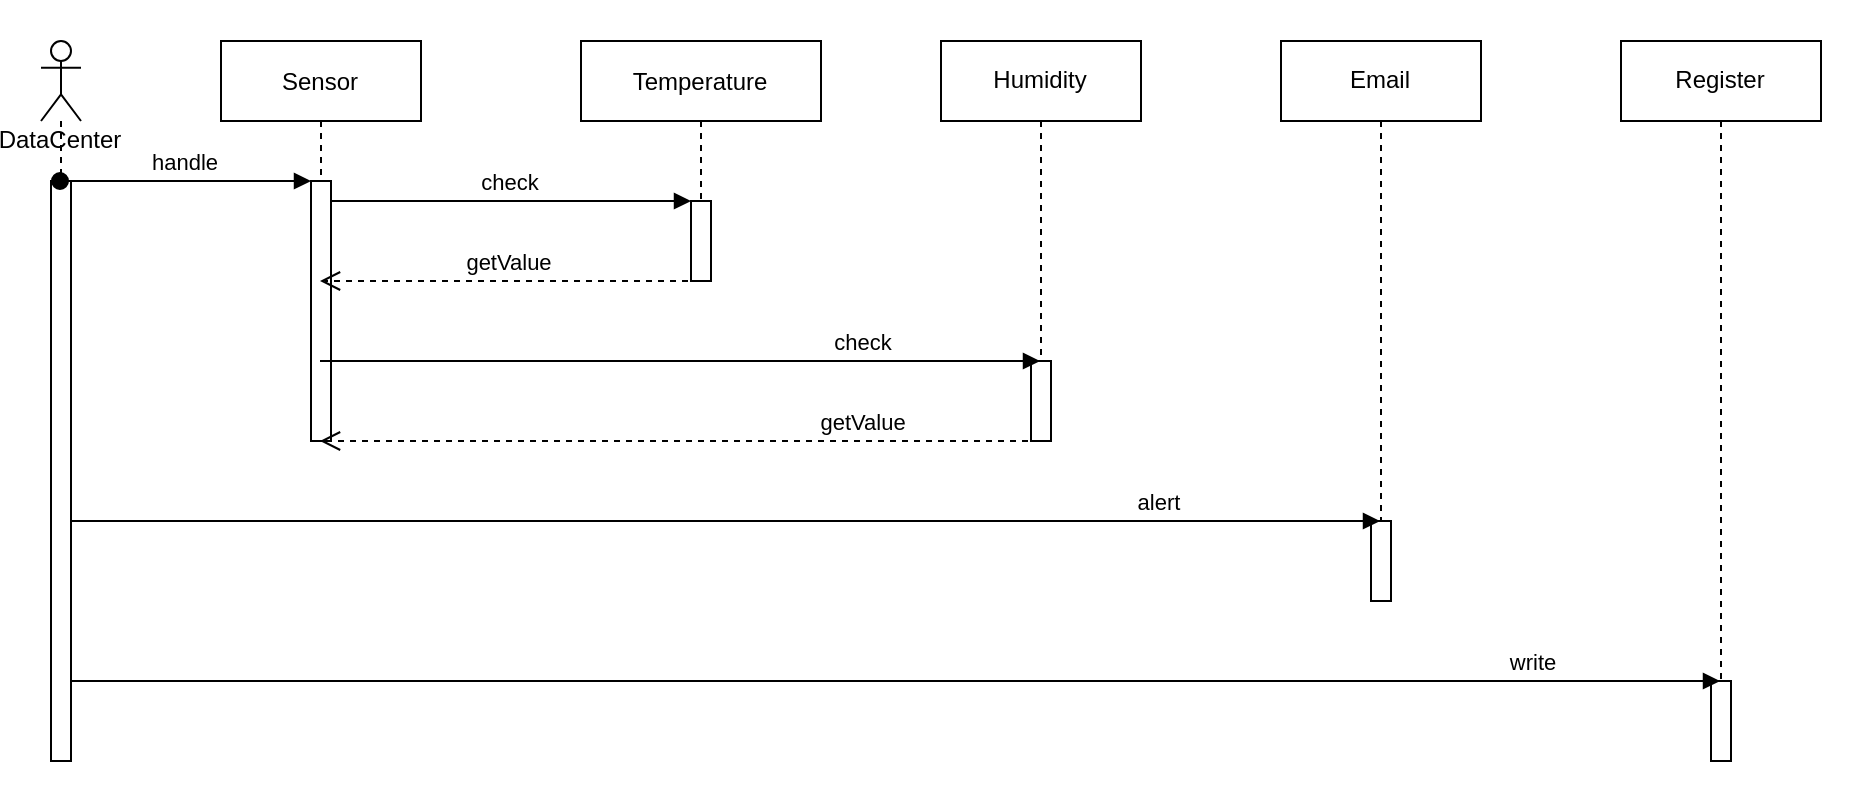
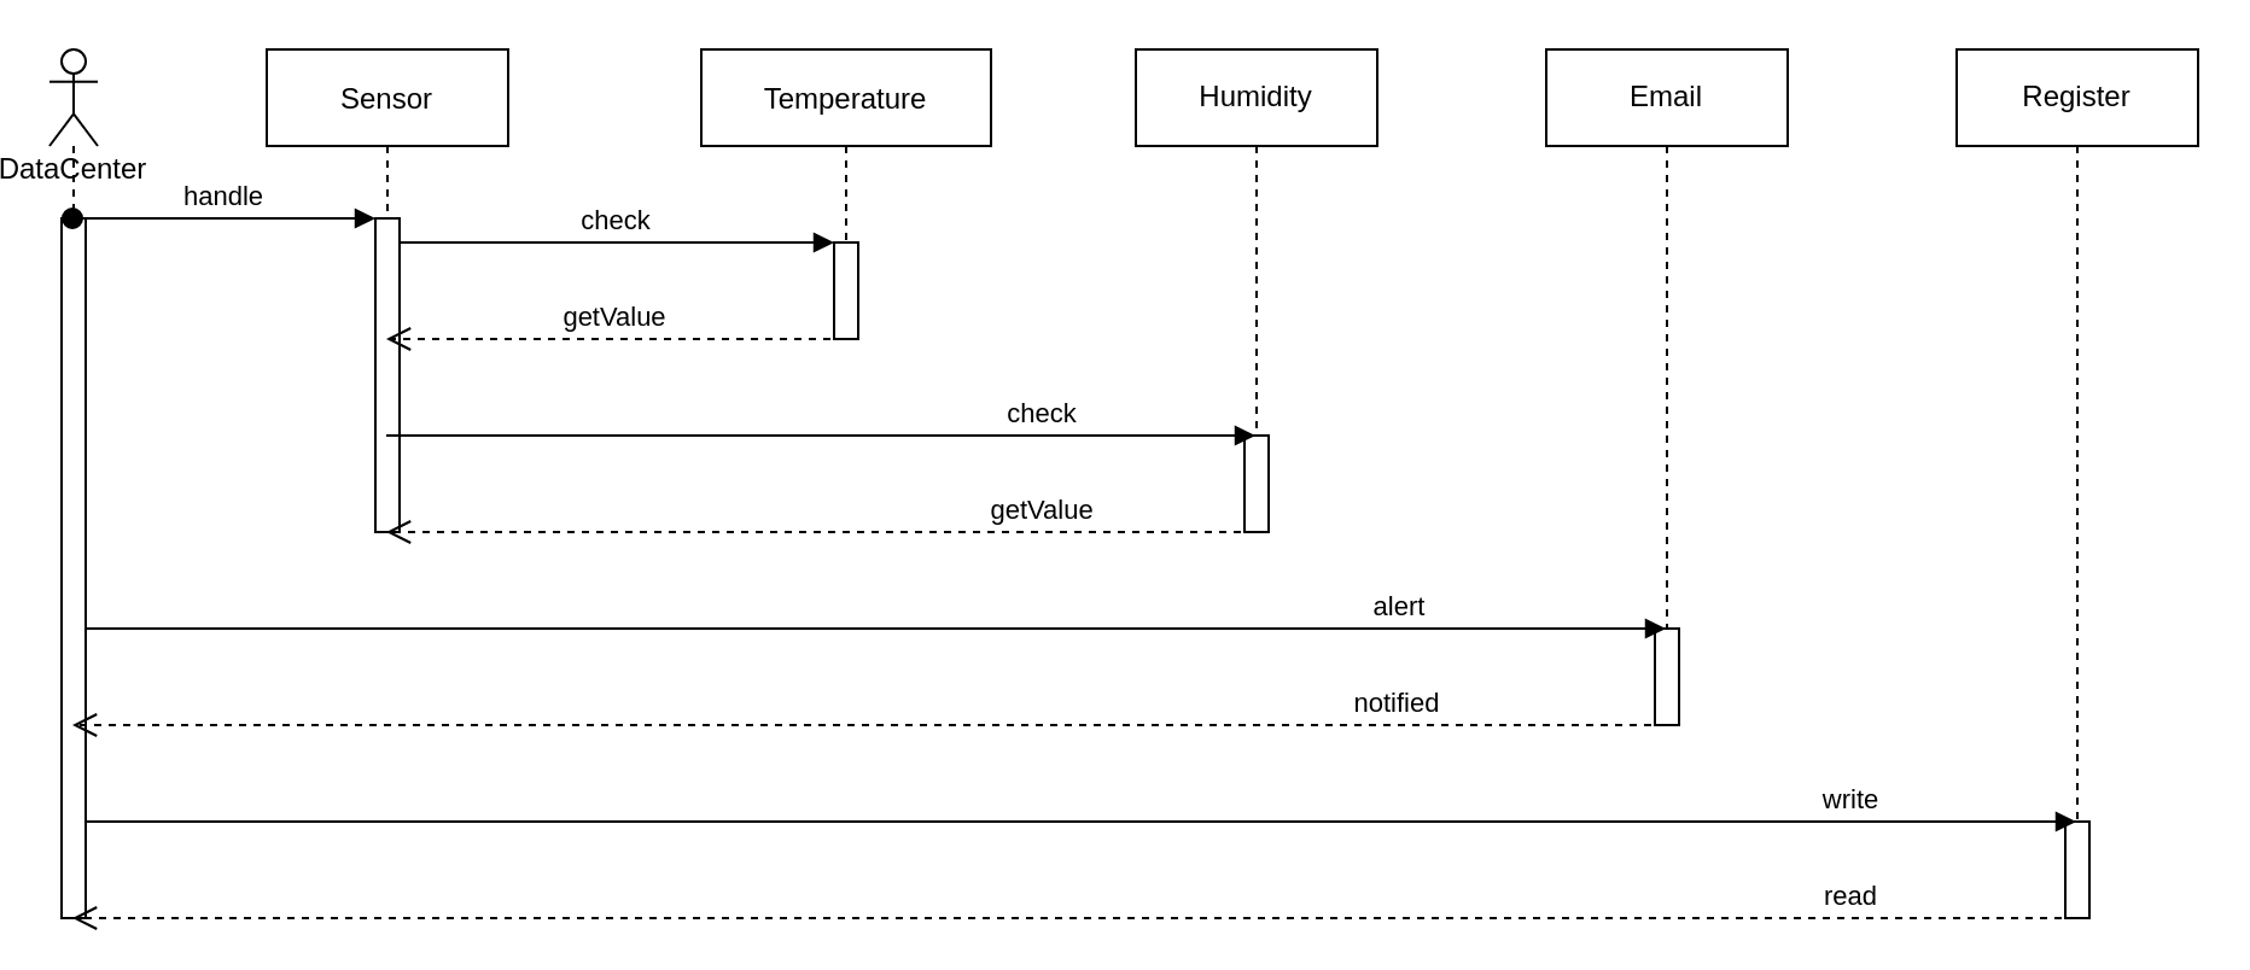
  <mxCell id="0" />
  <mxCell id="1" parent="0" />
  <mxCell id="2" value="Sensor" style="shape=umlLifeline;perimeter=lifelinePerimeter;container=1;collapsible=0;recursiveResize=0;rounded=0;shadow=0;strokeWidth=1;" parent="1" vertex="1"><mxGeometry x="110" y="20" width="100" height="200" as="geometry" /></mxCell>
  <mxCell id="3" value="" style="points=[];perimeter=orthogonalPerimeter;rounded=0;shadow=0;strokeWidth=1;" parent="2" vertex="1"><mxGeometry x="45" y="70" width="10" height="130" as="geometry" /></mxCell>
  <mxCell id="4" value="Temperature" style="shape=umlLifeline;perimeter=lifelinePerimeter;container=1;collapsible=0;recursiveResize=0;rounded=0;shadow=0;strokeWidth=1;" parent="1" vertex="1"><mxGeometry x="290" y="20" width="120" height="120" as="geometry" /></mxCell>
  <mxCell id="5" value="" style="points=[];perimeter=orthogonalPerimeter;rounded=0;shadow=0;strokeWidth=1;" parent="4" vertex="1"><mxGeometry x="55" y="80" width="10" height="40" as="geometry" /></mxCell>
  <mxCell id="6" value="getValue" style="verticalAlign=bottom;endArrow=open;dashed=1;endSize=8;shadow=0;strokeWidth=1;" parent="1" source="4" target="2" edge="1"><mxGeometry relative="1" as="geometry"><mxPoint x="265" y="176" as="targetPoint" /><Array as="points"><mxPoint x="310" y="140" /><mxPoint x="230" y="140" /></Array></mxGeometry></mxCell>
  <mxCell id="7" value="check" style="verticalAlign=bottom;endArrow=block;entryX=0;entryY=0;shadow=0;strokeWidth=1;" parent="1" source="3" target="5" edge="1"><mxGeometry relative="1" as="geometry"><mxPoint x="265" y="100" as="sourcePoint" /></mxGeometry></mxCell>
  <mxCell id="8" value="DataCenter" style="shape=umlLifeline;participant=umlActor;perimeter=lifelinePerimeter;whiteSpace=wrap;html=1;container=1;collapsible=0;recursiveResize=0;verticalAlign=top;spacingTop=36;outlineConnect=0;" parent="1" vertex="1"><mxGeometry x="20" y="20" width="20" height="360" as="geometry" /></mxCell>
  <mxCell id="9" value="" style="html=1;points=[];perimeter=orthogonalPerimeter;" parent="8" vertex="1"><mxGeometry x="5" y="70" width="10" height="290" as="geometry" /></mxCell>
  <mxCell id="10" value="handle" style="verticalAlign=bottom;startArrow=oval;endArrow=block;startSize=8;shadow=0;strokeWidth=1;" parent="1" source="8" target="3" edge="1"><mxGeometry relative="1" as="geometry"><mxPoint x="95" y="90" as="sourcePoint" /><Array as="points"><mxPoint x="80" y="90" /></Array></mxGeometry></mxCell>
  <mxCell id="11" value="Humidity" style="shape=umlLifeline;perimeter=lifelinePerimeter;whiteSpace=wrap;html=1;container=1;collapsible=0;recursiveResize=0;outlineConnect=0;" parent="1" vertex="1"><mxGeometry x="470" y="20" width="100" height="200" as="geometry" /></mxCell>
  <mxCell id="12" value="" style="html=1;points=[];perimeter=orthogonalPerimeter;" parent="11" vertex="1"><mxGeometry x="45" y="160" width="10" height="40" as="geometry" /></mxCell>
  <mxCell id="13" value="check" style="html=1;verticalAlign=bottom;endArrow=block;rounded=0;" parent="1" source="2" target="11" edge="1"><mxGeometry x="0.503" width="80" relative="1" as="geometry"><mxPoint x="180" y="190" as="sourcePoint" /><mxPoint x="470" y="240" as="targetPoint" /><Array as="points"><mxPoint x="340" y="180" /></Array><mxPoint as="offset" /></mxGeometry></mxCell>
  <mxCell id="14" value="getValue" style="html=1;verticalAlign=bottom;endArrow=open;dashed=1;endSize=8;rounded=0;" parent="1" source="11" target="2" edge="1"><mxGeometry x="-0.503" relative="1" as="geometry"><mxPoint x="470" y="240" as="sourcePoint" /><mxPoint x="390" y="240" as="targetPoint" /><Array as="points"><mxPoint x="440" y="220" /></Array><mxPoint as="offset" /></mxGeometry></mxCell>
  <mxCell id="15" value="Email" style="shape=umlLifeline;perimeter=lifelinePerimeter;whiteSpace=wrap;html=1;container=1;collapsible=0;recursiveResize=0;outlineConnect=0;" parent="1" vertex="1"><mxGeometry x="640" y="20" width="100" height="280" as="geometry" /></mxCell>
  <mxCell id="16" value="" style="html=1;points=[];perimeter=orthogonalPerimeter;" parent="15" vertex="1"><mxGeometry x="45" y="240" width="10" height="40" as="geometry" /></mxCell>
  <mxCell id="17" value="alert" style="html=1;verticalAlign=bottom;endArrow=block;rounded=0;" parent="1" source="9" target="15" edge="1"><mxGeometry x="0.662" width="80" relative="1" as="geometry"><mxPoint x="390" y="240" as="sourcePoint" /><mxPoint x="470" y="240" as="targetPoint" /><Array as="points"><mxPoint x="440" y="260" /></Array><mxPoint as="offset" /></mxGeometry></mxCell>
+ <mxCell id="18" value="notified" style="html=1;verticalAlign=bottom;endArrow=open;dashed=1;endSize=8;rounded=0;" parent="1" source="15" target="8" edge="1"><mxGeometry x="-0.662" relative="1" as="geometry"><mxPoint x="470" y="240" as="sourcePoint" /><mxPoint x="390" y="240" as="targetPoint" /><Array as="points"><mxPoint x="430" y="300" /></Array><mxPoint as="offset" /></mxGeometry></mxCell>
  <mxCell id="19" value="Register" style="shape=umlLifeline;perimeter=lifelinePerimeter;whiteSpace=wrap;html=1;container=1;collapsible=0;recursiveResize=0;outlineConnect=0;" parent="1" vertex="1"><mxGeometry x="810" y="20" width="100" height="360" as="geometry" /></mxCell>
  <mxCell id="20" value="" style="html=1;points=[];perimeter=orthogonalPerimeter;" parent="1" vertex="1"><mxGeometry x="855" y="340" width="10" height="40" as="geometry" /></mxCell>
  <mxCell id="21" value="write" style="html=1;verticalAlign=bottom;endArrow=block;rounded=0;" parent="1" source="9" target="19" edge="1"><mxGeometry x="0.773" width="80" relative="1" as="geometry"><mxPoint x="390" y="240" as="sourcePoint" /><mxPoint x="470" y="240" as="targetPoint" /><Array as="points"><mxPoint x="500" y="340" /></Array><mxPoint as="offset" /></mxGeometry></mxCell>
+ <mxCell id="22" value="read" style="html=1;verticalAlign=bottom;endArrow=open;dashed=1;endSize=8;rounded=0;" parent="1" source="19" target="8" edge="1"><mxGeometry x="-0.773" relative="1" as="geometry"><mxPoint x="470" y="240" as="sourcePoint" /><mxPoint x="390" y="240" as="targetPoint" /><Array as="points"><mxPoint x="520" y="380" /></Array><mxPoint as="offset" /></mxGeometry></mxCell>
